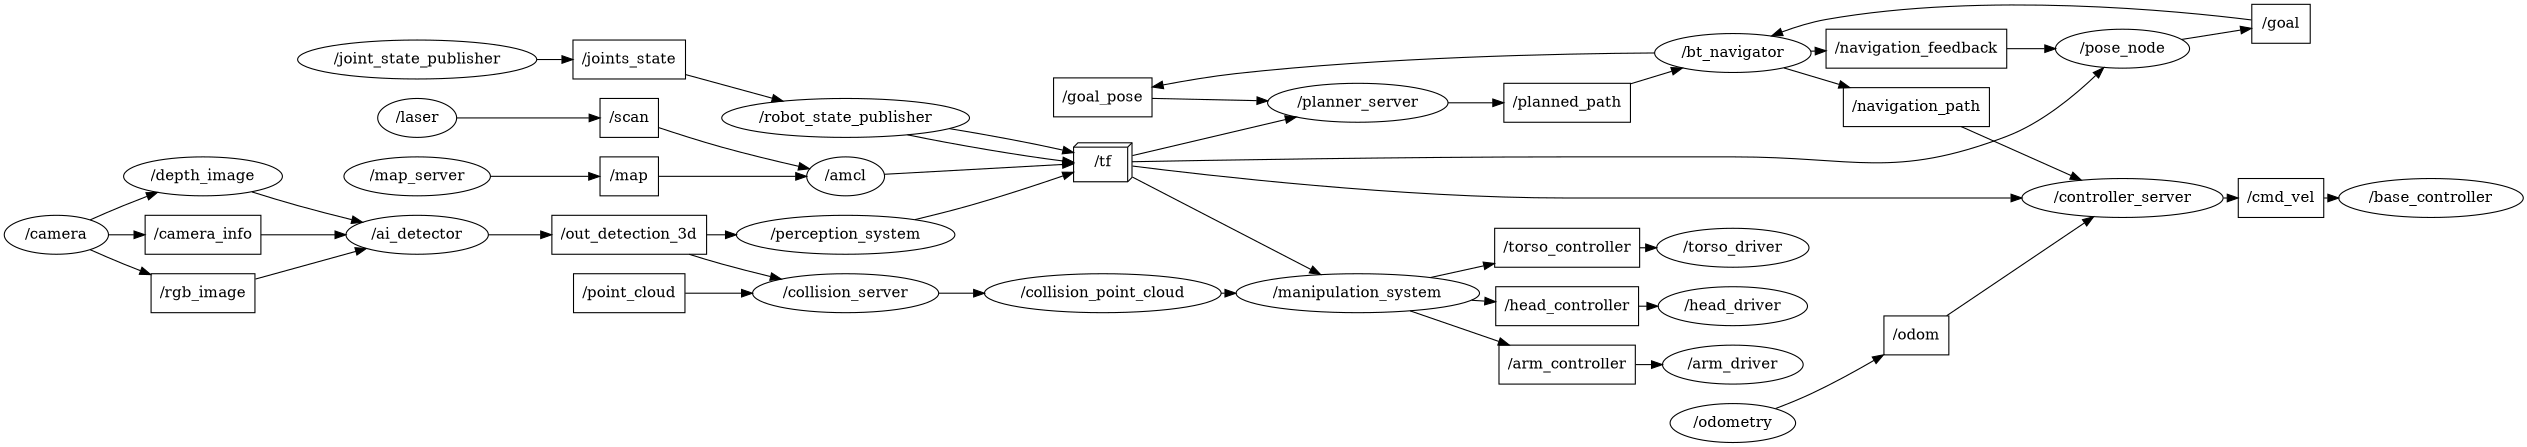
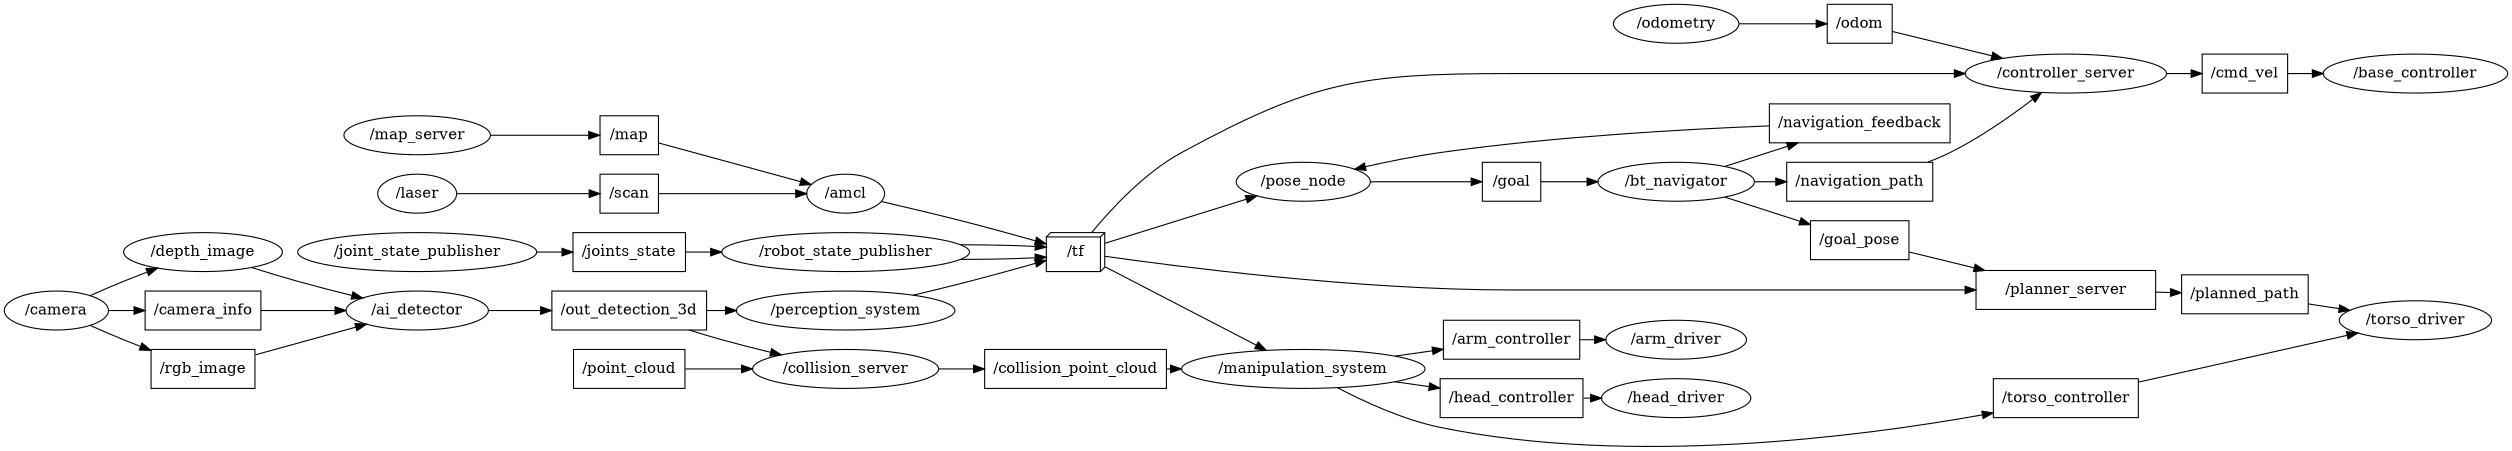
  digraph {
    compound=True
    rank=same
    rankdir=LR
    ranksep=0.2
    node [shape=ellipse]
    edge [penwidth=1]
    n1 [height=0.5 label="/goal_pose" shape=box width=1.2639]
-   n2 [height=0.5 label="/planner_server" width=2.3109]
+   n2 [height=0.5 label="/planner_server" shape=box width=2.3109]
    n3 [height=0.5 label="/planned_path" shape=box width=1.625]
    n4 [height=0.5 label="/bt_navigator" width=2.004]
-   n5 [height=0.5 label="/collision_point_cloud" width=2.3333]
+   n5 [height=0.5 label="/collision_point_cloud" shape=box width=2.3333]
    n6 [height=0.5 label="/manipulation_system" width=3.1233]
    n7 [height=0.5 label="/arm_controller" shape=box width=1.75]
    n8 [height=0.5 label="/torso_controller" shape=box width=1.8611]
    n9 [height=0.5 label="/head_controller" shape=box width=1.8333]
    n10 [height=0.5 label="/arm_driver" width=1.8054]
    n11 [height=0.5 label="/torso_driver" width=1.9498]
    n12 [height=0.5 label="/head_driver" width=1.9137]
    n13 [height=0.5 label="/cmd_vel" shape=box width=1.0972]
    n14 [height=0.5 label="/base_controller" width=2.3651]
    n15 [height=0.5 label="/goal" shape=box width=0.75]
    n16 [height=0.5 label="/navigation_feedback" shape=box width=2.3194]
    n17 [height=0.5 label="/navigation_path" shape=box width=1.875]
    n18 [height=0.5 label="/pose_node" width=1.7151]
    n19 [height=0.5 label="/controller_server" width=2.5817]
    n20 [height=0.5 label="/out_detection_3d" shape=box width=1.9861]
    n21 [height=0.5 label="/perception_system" width=2.7984]
    n22 [height=0.5 label="/collision_server" width=2.3831]
    n23 [height=0.5 label="/tf" shape=box3d width=0.75]
    n24 [height=0.5 label="/joints_state" shape=box width=1.4444]
    n25 [height=0.5 label="/robot_state_publisher" width=3.1775]
    n26 [height=0.5 label="/depth_image" width=1.5694]
    n27 [height=0.5 label="/ai_detector" width=1.8234]
    n28 [height=0.5 label="/scan" shape=box width=0.75]
    n29 [height=0.5 label="/amcl" width=0.99297]
    n30 [height=0.5 label="/camera_info" shape=box width=1.4861]
    n31 [height=0.5 label="/rgb_image" shape=box width=1.3333]
    n32 [height=0.5 label="/point_cloud" shape=box width=1.4306]
    n33 [height=0.5 label="/map" shape=box width=0.75]
    n34 [height=0.5 label="/odom" shape=box width=0.83333]
    n35 [height=0.5 label="/camera" width=1.336]
    n36 [height=0.5 label="/joint_state_publisher" width=3.0692]
    n37 [height=0.5 label="/laser" width=1.011]
    n38 [height=0.5 label="/map_server" width=1.8776]
    n39 [height=0.5 label="/odometry" width=1.6068]
    n1 -> n2
    n2 -> n3
-   n3 -> n4
+   n3 -> n11
    n4 -> n1
    n4 -> n16
    n4 -> n17
    n5 -> n6
    n6 -> n7
    n6 -> n8
    n6 -> n9
    n7 -> n10
    n8 -> n11
    n9 -> n12
    n13 -> n14
    n15 -> n4
    n16 -> n18
    n17 -> n19
    n18 -> n15
    n19 -> n13
    n20 -> n21
    n20 -> n22
    n21 -> n23
    n22 -> n5
    n23 -> n2
    n23 -> n6
    n23 -> n18
    n23 -> n19
    n24 -> n25
    n25 -> n23
    n25 -> n23
    n26 -> n27
    n27 -> n20
    n28 -> n29
    n29 -> n23
    n30 -> n27
    n31 -> n27
    n32 -> n22
    n33 -> n29
    n34 -> n19
    n35 -> n26
    n35 -> n30
    n35 -> n31
    n36 -> n24
    n37 -> n28
    n38 -> n33
    n39 -> n34
  }
